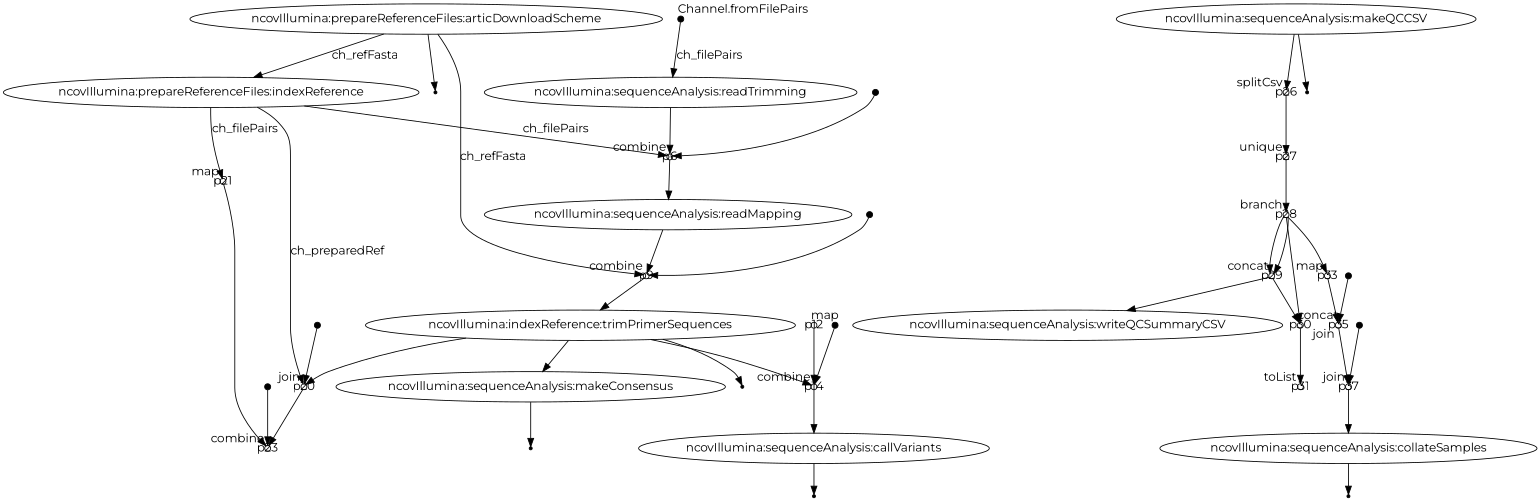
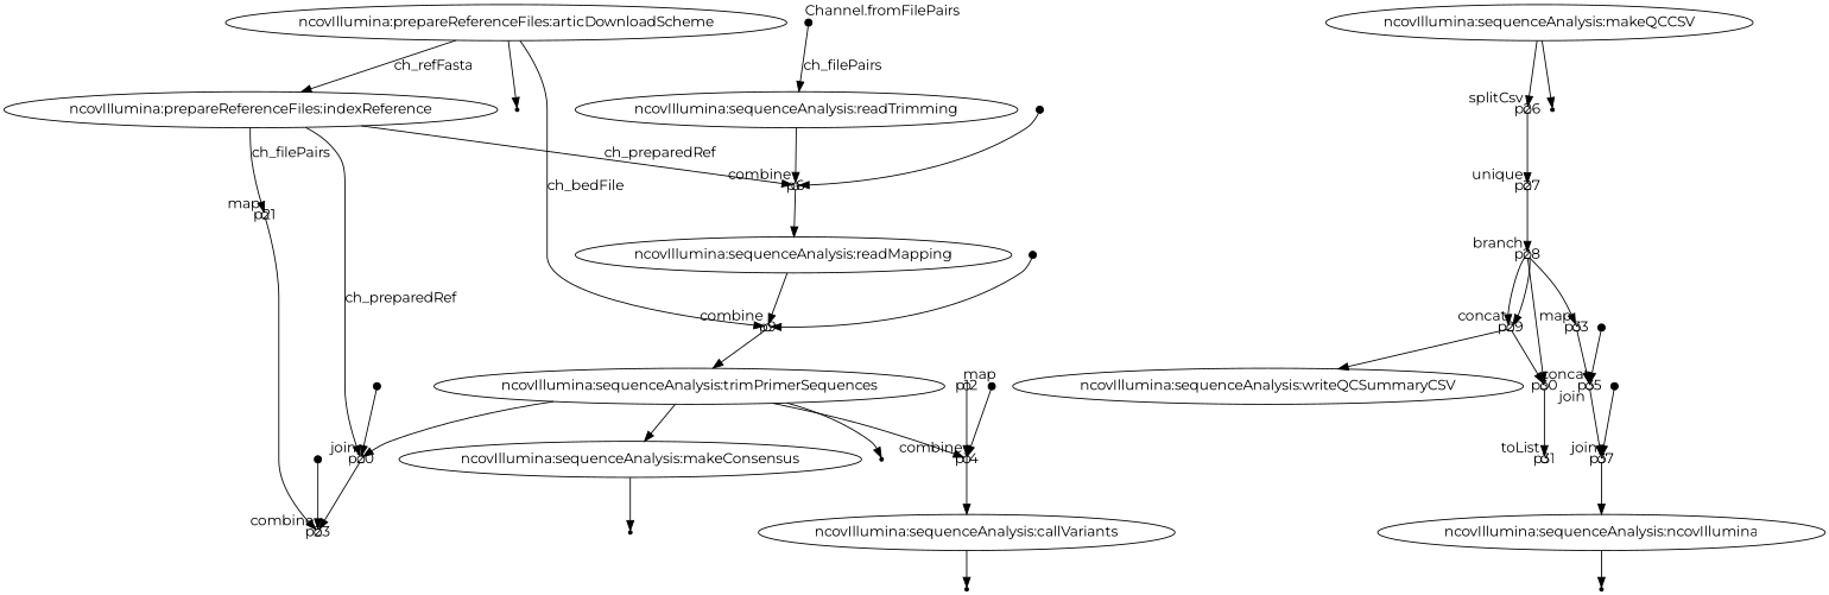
  digraph {
    fontname=Montserrat
    node [fixedsize=true fontname=Montserrat shape=circle]
    edge [fontname=Montserrat]
    p0 [shape=point width=0.1 xlabel="Channel.fromFilePairs"]
    n2 [label="ncovIllumina:sequenceAnalysis:readTrimming" fixedsize="" shape=""]
    p6 [width=0.1 xlabel=combine]
    n4 [label="ncovIllumina:sequenceAnalysis:readMapping" fixedsize="" shape=""]
    n5 [label="ncovIllumina:prepareReferenceFiles:articDownloadScheme" fixedsize="" shape=""]
    n6 [label="ncovIllumina:prepareReferenceFiles:indexReference" fixedsize="" shape=""]
    p9 [width=0.1 xlabel=combine]
    p2 [shape=point fixedsize=""]
    p21 [width=0.1 xlabel=map]
    p20 [width=0.1 xlabel=join]
-   n11 [label="ncovIllumina:indexReference:trimPrimerSequences" fixedsize="" shape=""]
+   n11 [label="ncovIllumina:sequenceAnalysis:trimPrimerSequences" fixedsize="" shape=""]
    p12 [width=0.1 xlabel=map]
    p14 [width=0.1 xlabel=combine]
    p23 [width=0.1 xlabel=combine]
    p11 [shape=point fixedsize=""]
    n16 [label="ncovIllumina:sequenceAnalysis:makeConsensus" fixedsize="" shape=""]
    p5 [shape=point width=0.1]
    p8 [shape=point width=0.1]
    n19 [label="ncovIllumina:sequenceAnalysis:callVariants" fixedsize="" shape=""]
    p18 [shape=point fixedsize=""]
    p16 [shape=point fixedsize=""]
    p13 [shape=point width=0.1]
    p19 [shape=point width=0.1]
    n24 [label="ncovIllumina:sequenceAnalysis:makeQCCSV" fixedsize="" shape=""]
    p26 [width=0.1 xlabel=splitCsv]
    p25 [shape=point fixedsize=""]
    p22 [shape=point width=0.1]
    p27 [width=0.1 xlabel=unique]
    p28 [width=0.1 xlabel=branch]
    p29 [width=0.1 xlabel=concat]
    p30 [width=0.1 xlabel=concat]
    p33 [width=0.1 xlabel=map]
    n33 [label="ncovIllumina:sequenceAnalysis:writeQCSummaryCSV" fixedsize="" shape=""]
    p31 [width=0.1 xlabel=toList]
    p35 [width=0.1 xlabel=join]
    p37 [width=0.1 xlabel=join]
-   n37 [label="ncovIllumina:sequenceAnalysis:collateSamples" fixedsize="" shape=""]
+   n37 [label="ncovIllumina:sequenceAnalysis:ncovIllumina" fixedsize="" shape=""]
    p34 [shape=point width=0.1]
    p39 [shape=point fixedsize=""]
    p36 [shape=point width=0.1]
    p0 -> n2 [label=ch_filePairs]
    n2 -> p6
    p6 -> n4
    n4 -> p9
    n5 -> n6 [label=ch_refFasta]
-   n5 -> p9 [label=ch_refFasta]
+   n5 -> p9 [label=ch_bedFile]
    n5 -> p2
-   n6 -> p6 [label=ch_filePairs]
+   n6 -> p6 [label=ch_preparedRef]
    n6 -> p21 [label=ch_filePairs]
    n6 -> p20 [label=ch_preparedRef]
    p9 -> n11
    p21 -> p23
    p20 -> p23
    n11 -> p20
    n11 -> p14
    n11 -> p11
    n11 -> n16
    p12 -> p14
    p14 -> n19
    n16 -> p18
    p5 -> p6
    p8 -> p9
    n19 -> p16
    p13 -> p14
    p19 -> p20
    n24 -> p26
    n24 -> p25
    p26 -> p27
    p22 -> p23
    p27 -> p28
    p28 -> p29
    p28 -> p29
    p28 -> p30
    p28 -> p33
    p29 -> p30
    p29 -> n33
    p30 -> p31
    p33 -> p35
    p35 -> p37
    p37 -> n37
    n37 -> p39
    p34 -> p35
    p36 -> p37
  }
